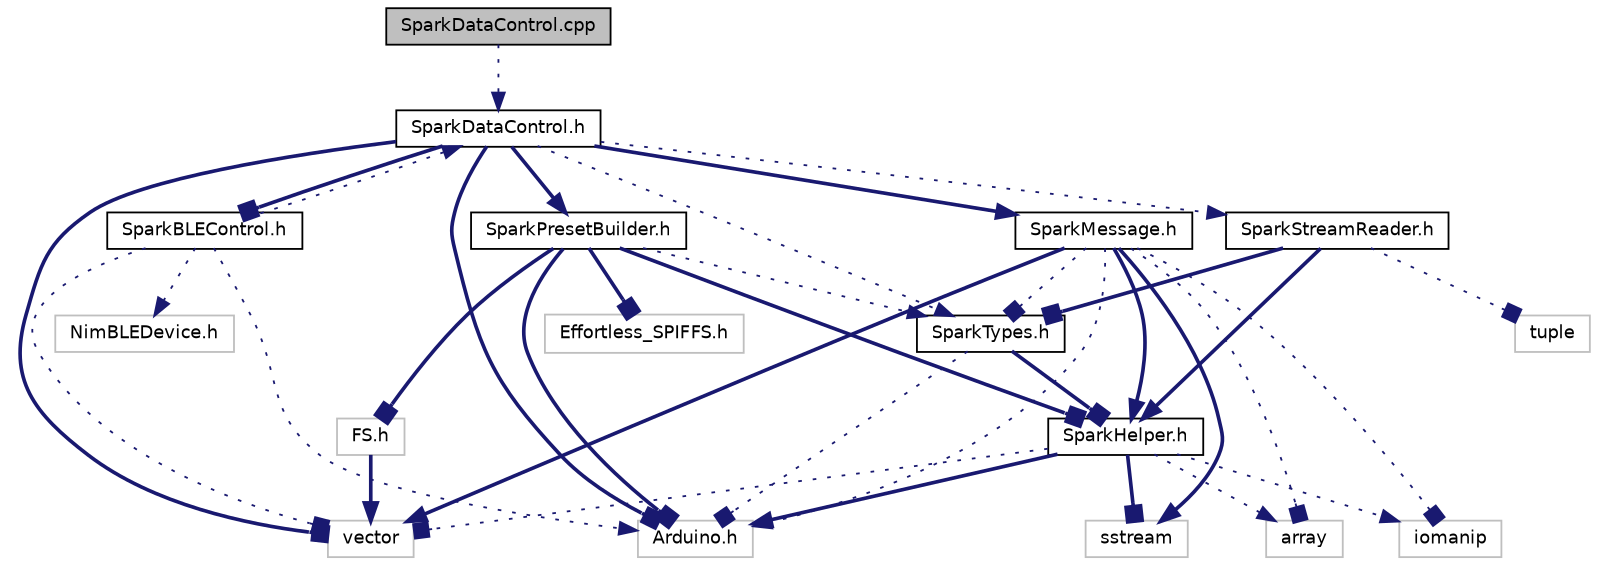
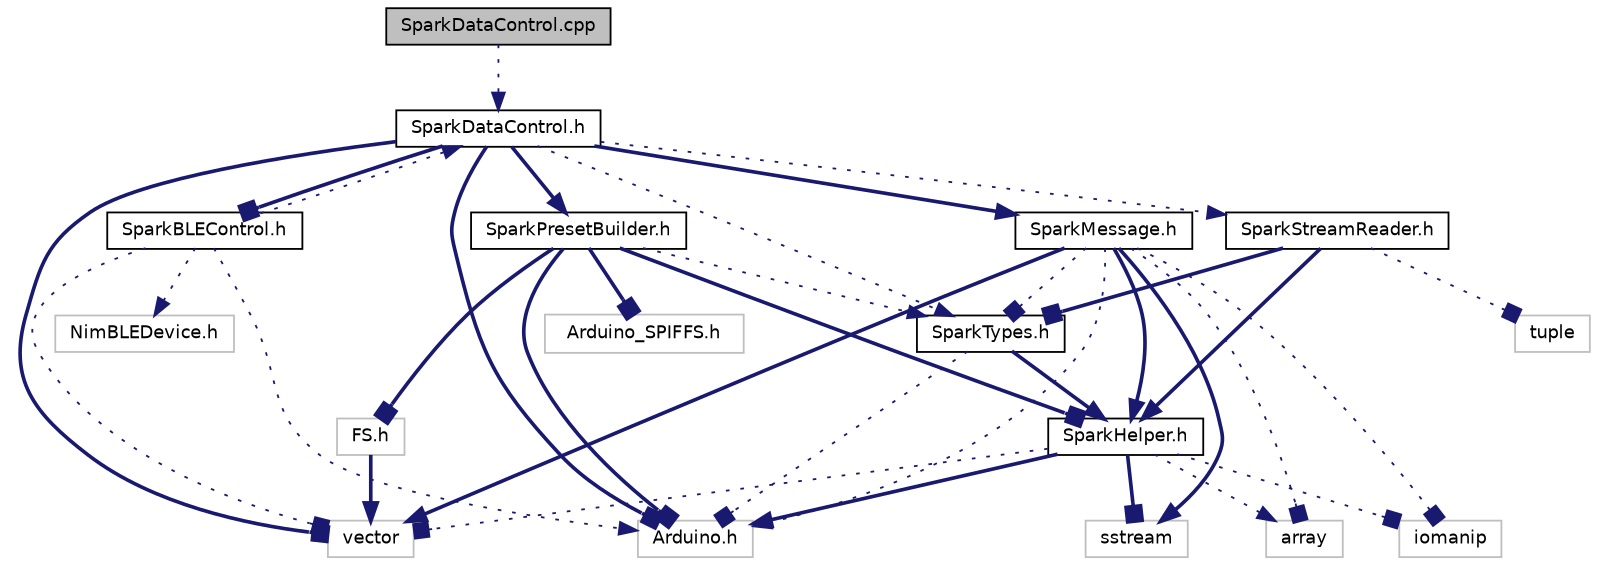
  digraph {
    node [color=grey75 fillcolor=white fontname=Helvetica fontsize=10 shape=record style=filled]
    edge [arrowhead=normal color=midnightblue fontname=Helvetica fontsize=10 labelfontname=Helvetica labelfontsize=10 style=bold]
    n1 [color=black fillcolor=grey75 fontcolor=black height=0.2 label="SparkDataControl.cpp" width=0.4]
    n2 [color=black height=0.2 label="SparkDataControl.h" width=0.4]
    n3 [height=0.2 label=vector width=0.4]
    n4 [height=0.2 label="Arduino.h" width=0.4]
    n5 [color=black height=0.2 label="SparkBLEControl.h" width=0.4]
    n6 [color=black height=0.2 label="SparkMessage.h" width=0.4]
    n7 [color=black height=0.2 label="SparkTypes.h" width=0.4]
    n8 [color=black height=0.2 label="SparkPresetBuilder.h" width=0.4]
    n9 [color=black height=0.2 label="SparkStreamReader.h" width=0.4]
    n10 [height=0.2 label="NimBLEDevice.h" width=0.4]
    n11 [height=0.2 label=array width=0.4]
    n12 [height=0.2 label=iomanip width=0.4]
    n13 [height=0.2 label=sstream width=0.4]
    n14 [color=black height=0.2 label="SparkHelper.h" width=0.4]
    n15 [height=0.2 label="FS.h" width=0.4]
-   n16 [height=0.2 label="Effortless_SPIFFS.h" width=0.4]
+   n16 [height=0.2 label="Arduino_SPIFFS.h" width=0.4]
    n17 [height=0.2 label=tuple width=0.4]
    n1 -> n2 [style=dotted]
    n2 -> n3 [arrowhead=box]
    n2 -> n4 [arrowhead=box]
    n2 -> n5 [arrowhead=box]
    n2 -> n6
    n2 -> n7 [style=dotted]
    n2 -> n8
    n2 -> n9 [style=dotted]
    n5 -> n2 [style=dotted]
    n5 -> n3 [arrowhead=box style=dotted]
    n5 -> n4 [style=dotted]
    n5 -> n10 [style=dotted]
    n6 -> n3
    n6 -> n4 [style=dotted]
    n6 -> n7 [arrowhead=box style=dotted]
    n6 -> n11 [arrowhead=box style=dotted]
    n6 -> n12 [arrowhead=box style=dotted]
    n6 -> n13
    n6 -> n14
    n7 -> n4 [arrowhead=box style=dotted]
-   n7 -> n14 [arrowhead=box]
+   n7 -> n14
    n8 -> n4 [arrowhead=box]
    n8 -> n7 [style=dotted]
    n8 -> n14 [arrowhead=box]
    n8 -> n15 [arrowhead=box]
    n8 -> n16 [arrowhead=box]
    n9 -> n7 [arrowhead=box]
    n9 -> n14
    n9 -> n17 [arrowhead=box style=dotted]
    n14 -> n3 [arrowhead=box style=dotted]
    n14 -> n4
    n14 -> n11 [style=dotted]
-   n14 -> n12 [style=dotted]
+   n14 -> n12 [arrowhead=box style=dotted]
    n14 -> n13 [arrowhead=box]
    n15 -> n3
  }
